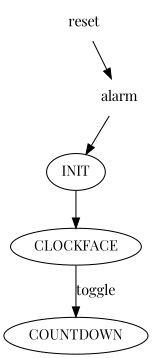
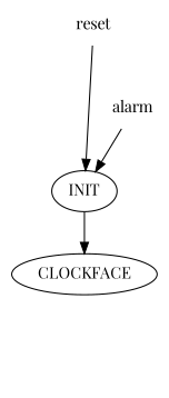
  digraph {
    fontname="Playfair Display"
    node [fontname="Playfair Display" shape=ellipse]
    edge [fontname="Playfair Display"]
    reset [shape=plaintext]
    INIT
    CLOCKFACE
    alarm [shape=plaintext]
-   COUNTDOWN
-   reset -> alarm
+   reset -> INIT
    INIT -> CLOCKFACE
-   CLOCKFACE -> COUNTDOWN [label=toggle]
    alarm -> INIT
  }
